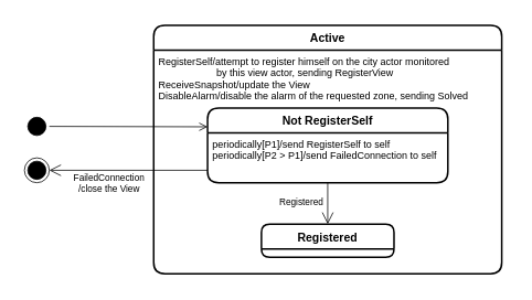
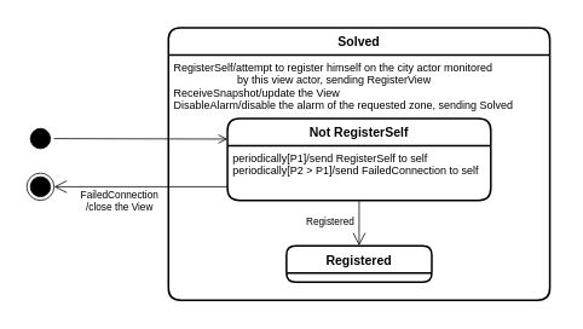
  <mxCell id="0" />
  <mxCell id="1" parent="0" />
  <mxCell id="2" value="" style="rounded=0;whiteSpace=wrap;html=1;strokeColor=none;" vertex="1" parent="1"><mxGeometry x="20" y="20" width="600" height="320" as="geometry" /></mxCell>
- <mxCell id="3" value="Active" style="swimlane;childLayout=stackLayout;horizontal=1;startSize=30;horizontalStack=0;rounded=1;fontSize=14;fontStyle=1;strokeWidth=2;resizeParent=0;resizeLast=1;shadow=0;dashed=0;align=center;" parent="1" vertex="1"><mxGeometry x="185" y="30" width="420" height="300" as="geometry"><mxRectangle x="210" y="160" width="80" height="30" as="alternateBounds" /></mxGeometry></mxCell>
+ <mxCell id="3" value="Solved" style="swimlane;childLayout=stackLayout;horizontal=1;startSize=30;horizontalStack=0;rounded=1;fontSize=14;fontStyle=1;strokeWidth=2;resizeParent=0;resizeLast=1;shadow=0;dashed=0;align=center;" parent="1" vertex="1"><mxGeometry x="185" y="30" width="420" height="300" as="geometry"><mxRectangle x="210" y="160" width="80" height="30" as="alternateBounds" /></mxGeometry></mxCell>
  <mxCell id="4" value="RegisterSelf/attempt to register himself on the city actor monitored &#10;                     by this view actor, sending RegisterView &#10;ReceiveSnapshot/update the View&#10;DisableAlarm/disable the alarm of the requested zone, sending Solved" style="align=left;strokeColor=none;fillColor=none;spacingLeft=4;fontSize=12;verticalAlign=top;resizable=0;rotatable=0;part=1;" parent="3" vertex="1"><mxGeometry y="30" width="420" height="270" as="geometry" /></mxCell>
  <mxCell id="5" value="" style="ellipse;html=1;shape=startState;fillColor=#000000;strokeColor=#000000;" parent="1" vertex="1"><mxGeometry x="29" y="137" width="30" height="30" as="geometry" /></mxCell>
  <mxCell id="6" value="" style="html=1;verticalAlign=bottom;endArrow=open;endSize=8;strokeColor=#000000;rounded=0;entryX=0;entryY=0.25;entryDx=0;entryDy=0;" parent="1" source="5" target="11" edge="1"><mxGeometry relative="1" as="geometry"><mxPoint x="250" y="295" as="targetPoint" /></mxGeometry></mxCell>
  <mxCell id="7" value="" style="ellipse;html=1;shape=endState;fillColor=#000000;strokeColor=#000000;" vertex="1" parent="1"><mxGeometry x="29" y="190" width="30" height="30" as="geometry" /></mxCell>
  <mxCell id="8" value="" style="endArrow=open;endFill=1;endSize=12;html=1;rounded=0;exitX=0;exitY=0.75;exitDx=0;exitDy=0;entryX=1;entryY=0.5;entryDx=0;entryDy=0;" edge="1" parent="1" source="12" target="7"><mxGeometry width="160" relative="1" as="geometry"><mxPoint x="270" y="500" as="sourcePoint" /><mxPoint x="90" y="205" as="targetPoint" /></mxGeometry></mxCell>
  <mxCell id="9" value="FailedConnection&lt;br&gt;/close the View" style="edgeLabel;html=1;align=center;verticalAlign=middle;resizable=0;points=[];" vertex="1" connectable="0" parent="8"><mxGeometry x="-0.249" y="1" relative="1" as="geometry"><mxPoint x="-48" y="14" as="offset" /></mxGeometry></mxCell>
  <mxCell id="10" value="Registered" style="swimlane;childLayout=stackLayout;horizontal=1;startSize=30;horizontalStack=0;rounded=1;fontSize=14;fontStyle=1;strokeWidth=2;resizeParent=0;resizeLast=1;shadow=0;dashed=0;align=center;strokeColor=#000000;" vertex="1" parent="1"><mxGeometry x="315" y="270" width="160" height="40" as="geometry" /></mxCell>
  <mxCell id="11" value="Not RegisterSelf" style="swimlane;childLayout=stackLayout;horizontal=1;startSize=30;horizontalStack=0;rounded=1;fontSize=14;fontStyle=1;strokeWidth=2;resizeParent=0;resizeLast=1;shadow=0;dashed=0;align=center;strokeColor=#000000;" vertex="1" parent="1"><mxGeometry x="250" y="130" width="290" height="90" as="geometry" /></mxCell>
  <mxCell id="12" value="periodically[P1]/send RegisterSelf to self&#10;periodically[P2 &gt; P1]/send FailedConnection to self" style="align=left;strokeColor=none;fillColor=none;spacingLeft=4;fontSize=12;verticalAlign=top;resizable=0;rotatable=0;part=1;" vertex="1" parent="11"><mxGeometry y="30" width="290" height="60" as="geometry" /></mxCell>
  <mxCell id="13" value="" style="endArrow=open;endFill=1;endSize=12;html=1;rounded=0;exitX=0.5;exitY=1;exitDx=0;exitDy=0;entryX=0.5;entryY=0;entryDx=0;entryDy=0;" edge="1" parent="1" source="12" target="10"><mxGeometry width="160" relative="1" as="geometry"><mxPoint x="490" y="210" as="sourcePoint" /><mxPoint x="360" y="290" as="targetPoint" /></mxGeometry></mxCell>
  <mxCell id="14" value="Registered" style="edgeLabel;html=1;align=center;verticalAlign=middle;resizable=0;points=[];" vertex="1" connectable="0" parent="13"><mxGeometry x="0.408" relative="1" as="geometry"><mxPoint x="-33" y="-13" as="offset" /></mxGeometry></mxCell>
